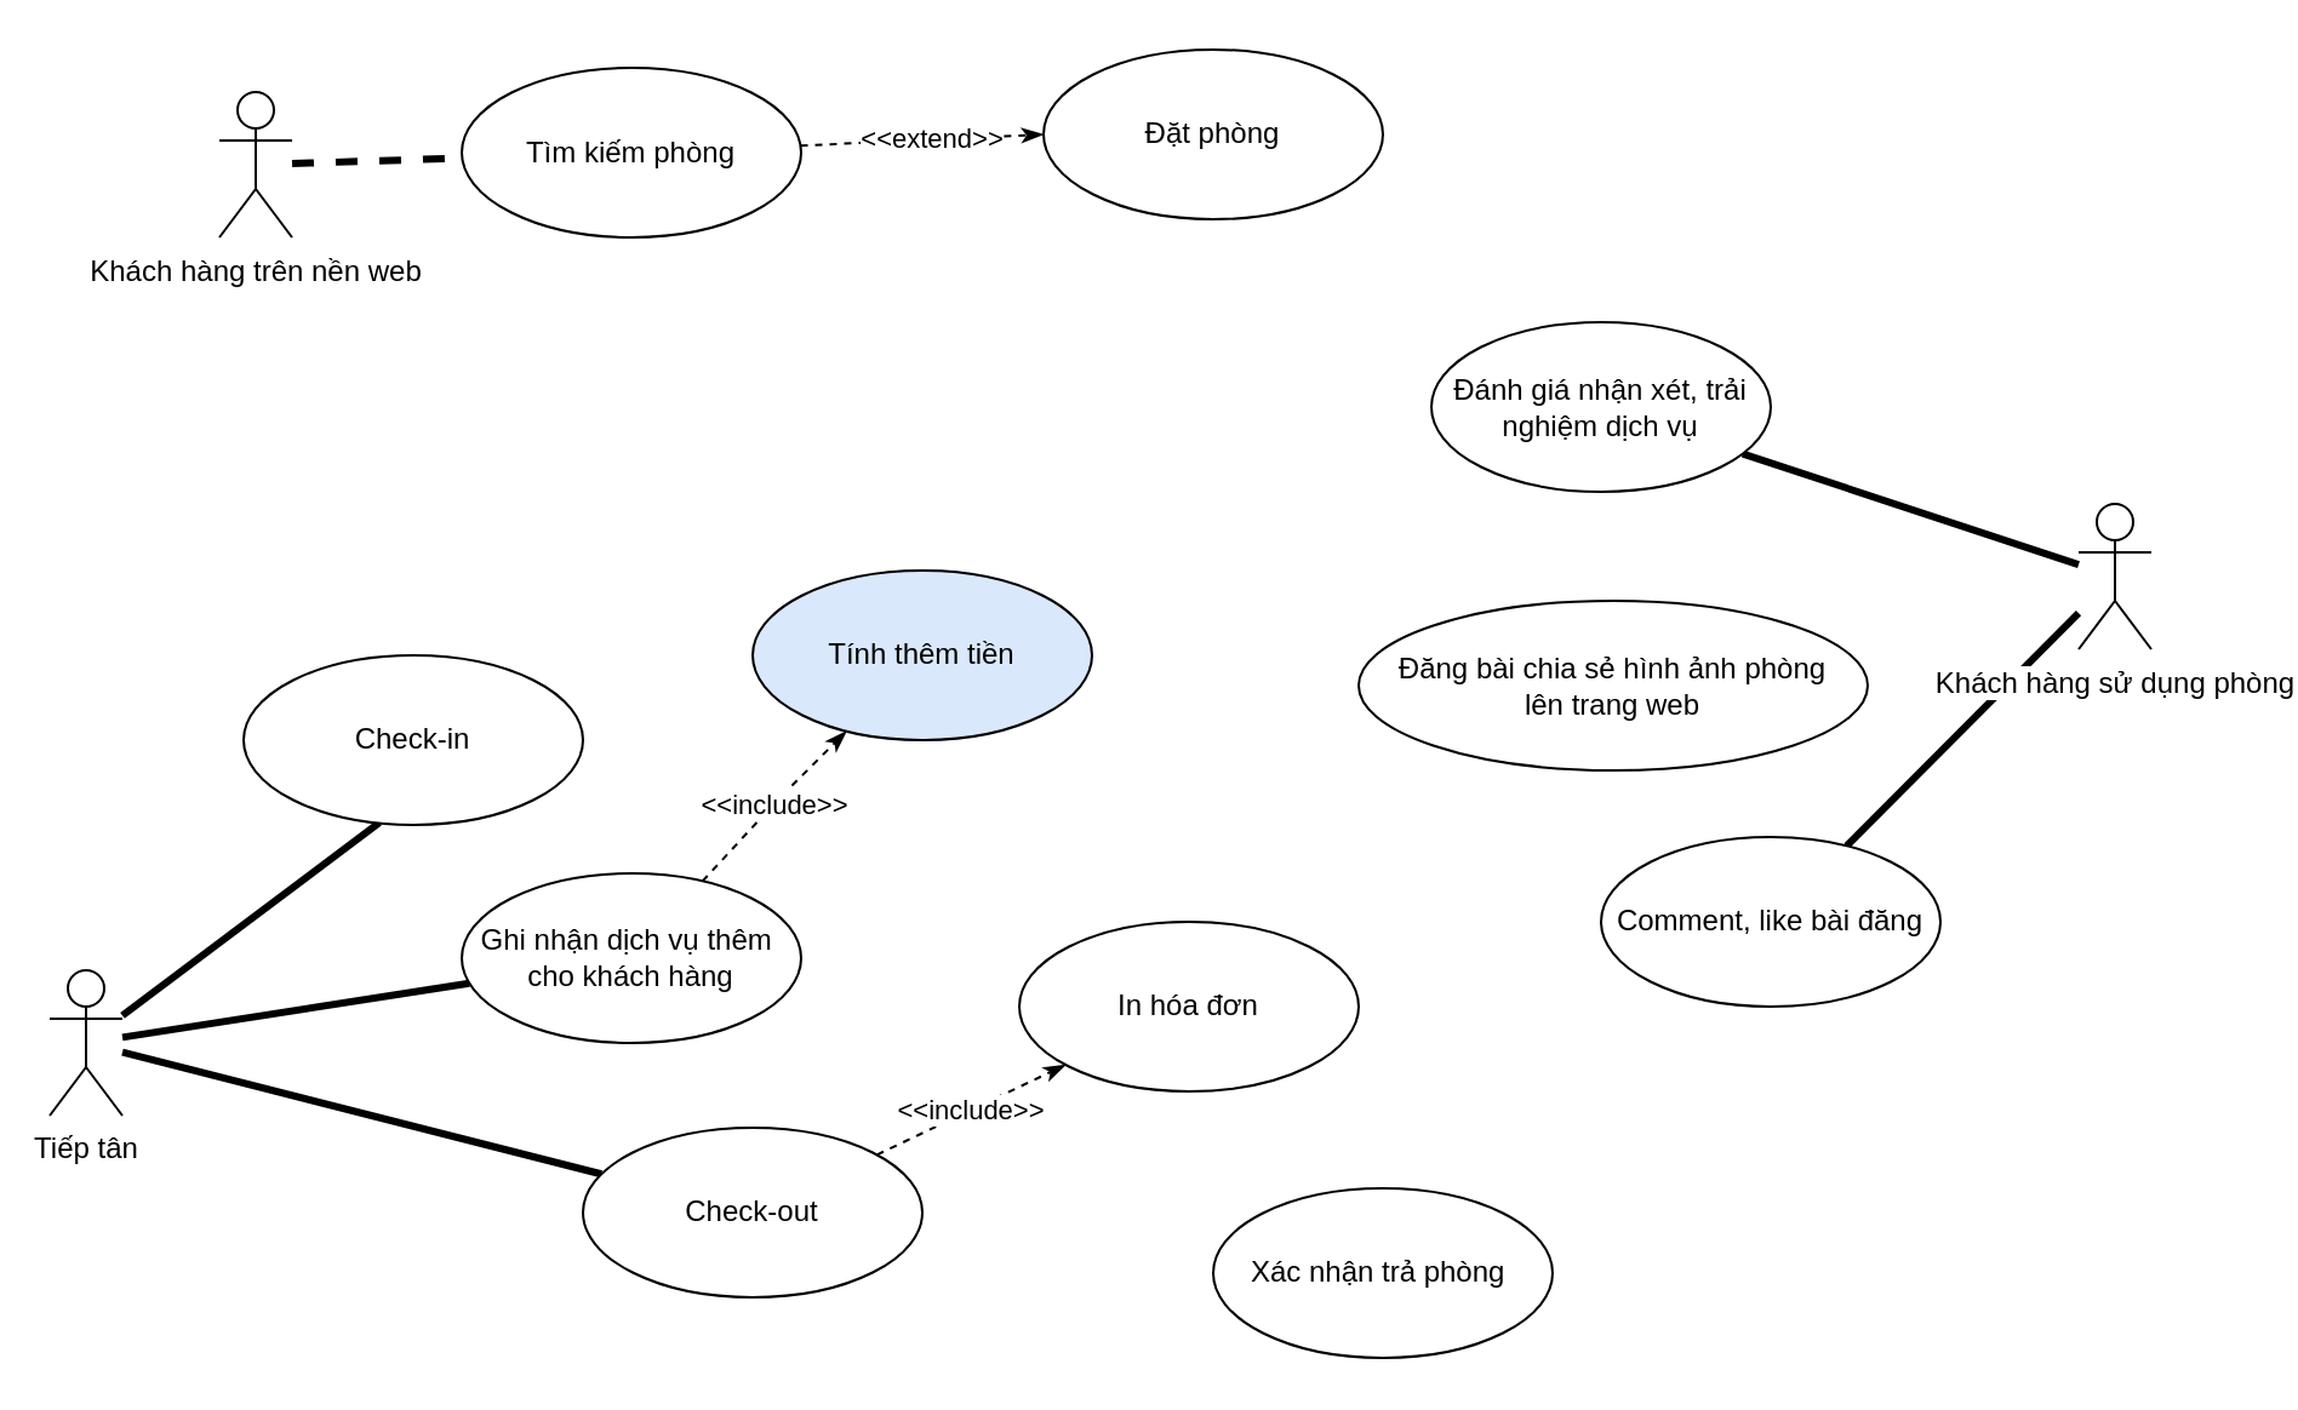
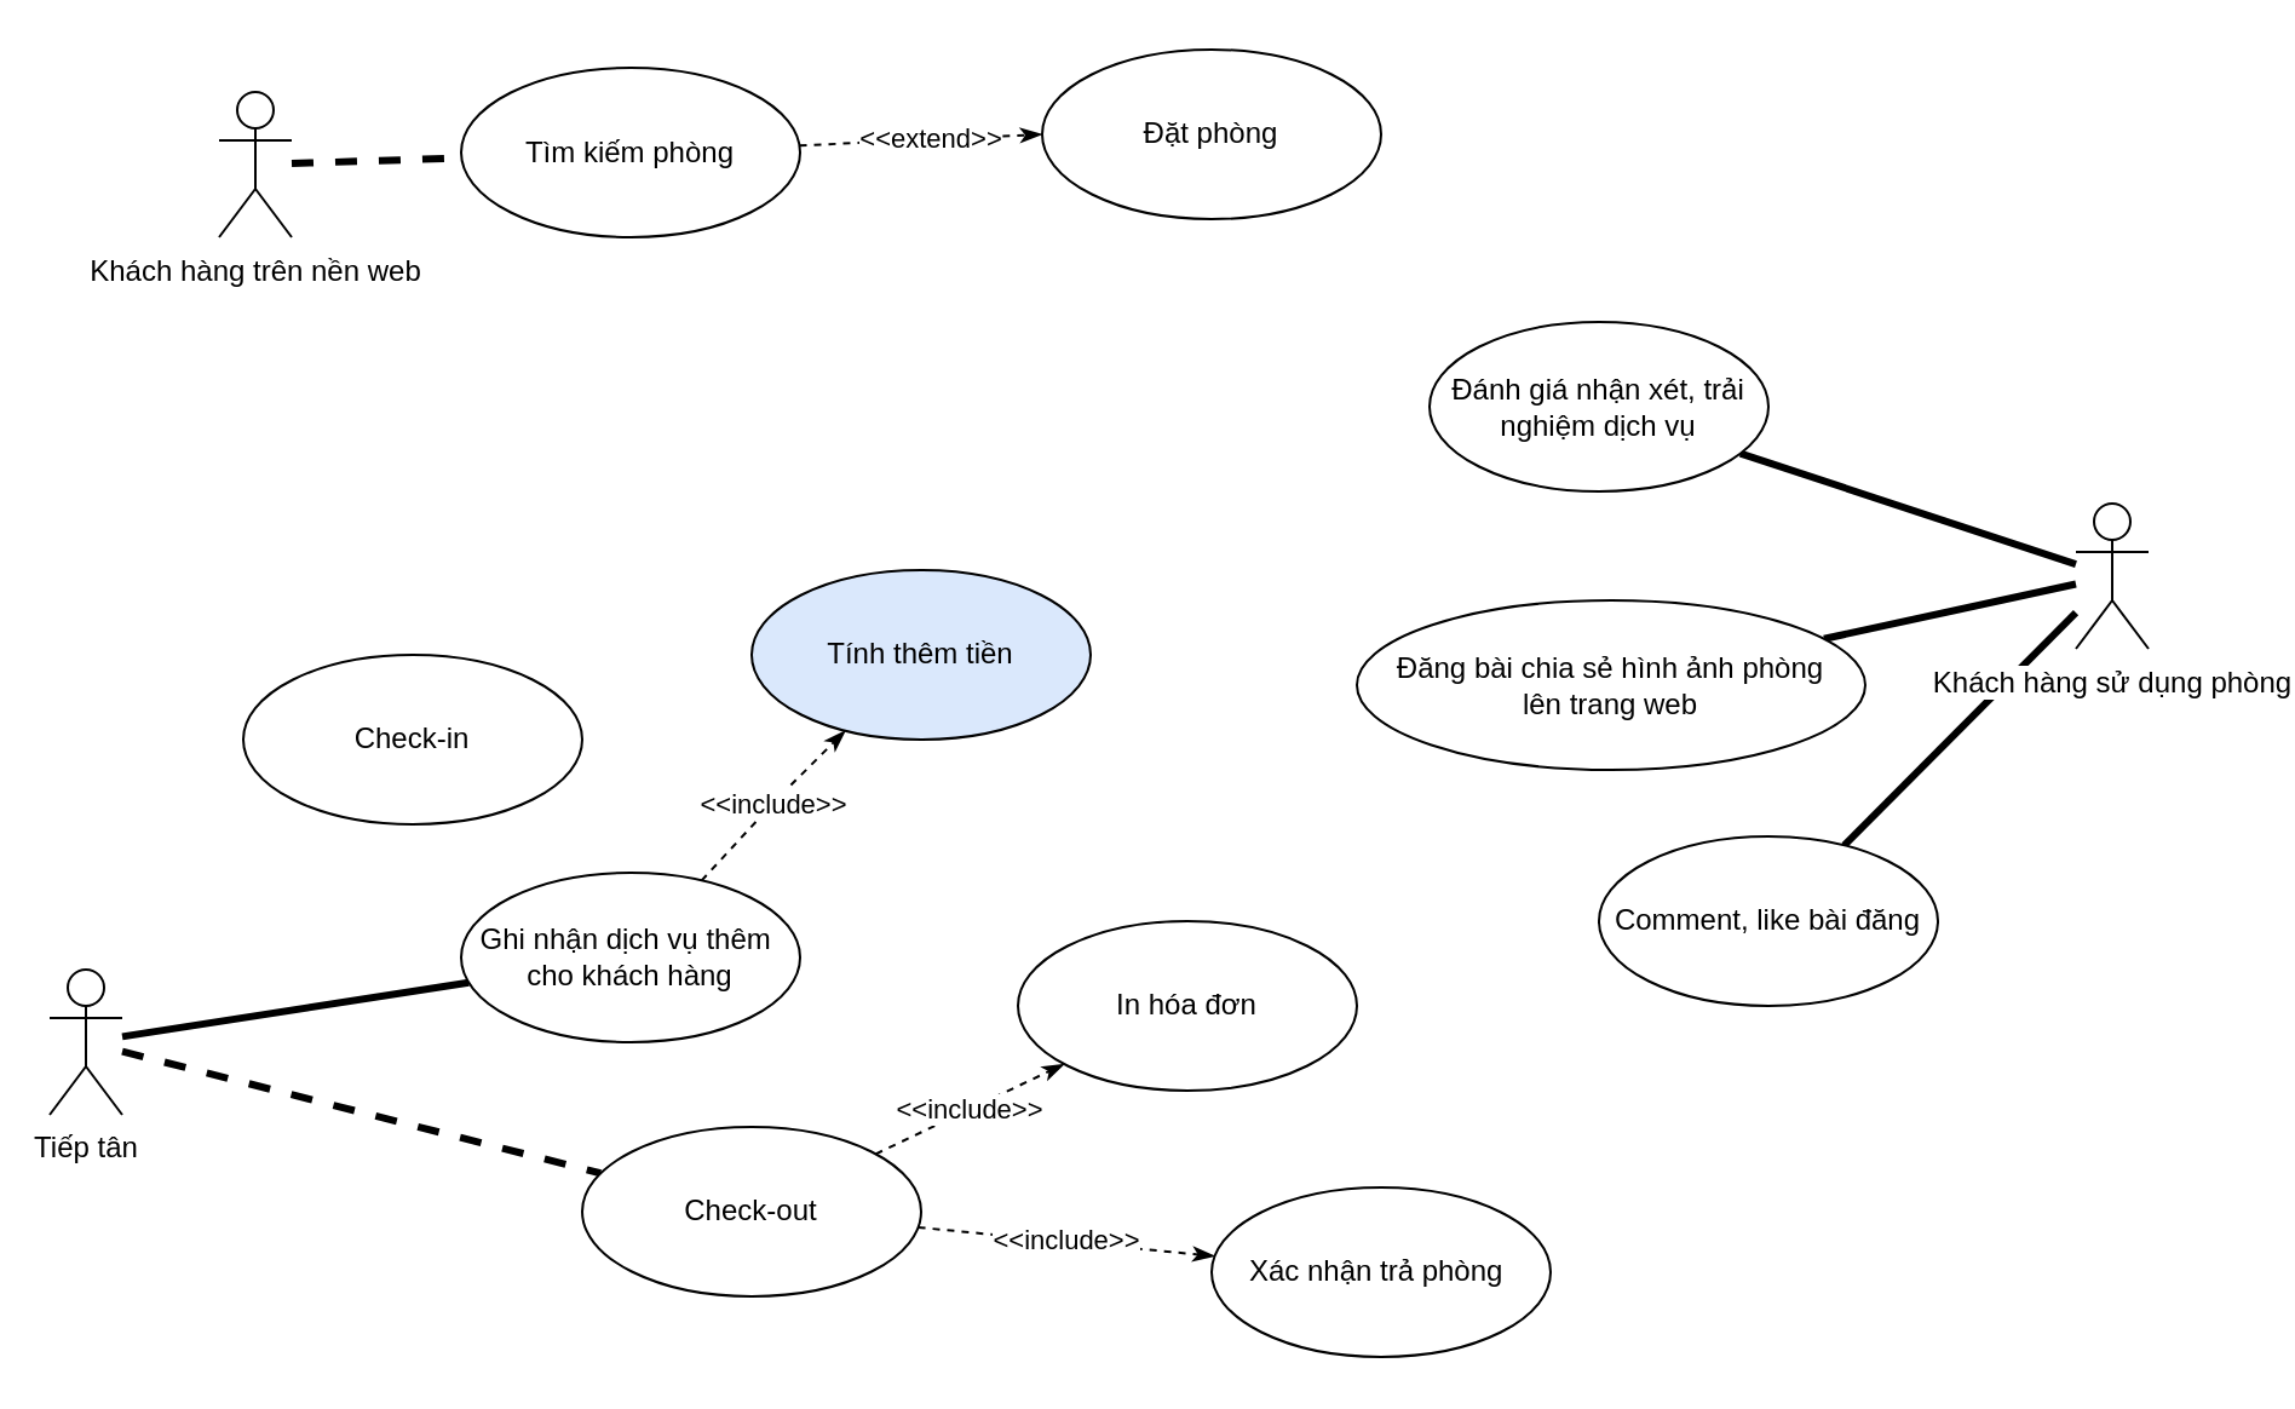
  <mxCell id="0" />
  <mxCell id="1" parent="0" />
- <mxCell id="2" style="edgeStyle=none;rounded=0;orthogonalLoop=1;jettySize=auto;html=1;entryX=0.4;entryY=0.986;entryDx=0;entryDy=0;entryPerimeter=0;endArrow=none;endFill=0;strokeWidth=3;" parent="1" source="5" target="15" edge="1"><mxGeometry relative="1" as="geometry" /></mxCell>
  <mxCell id="3" style="edgeStyle=none;rounded=0;orthogonalLoop=1;jettySize=auto;html=1;endArrow=none;endFill=0;strokeWidth=3;" parent="1" source="5" target="17" edge="1"><mxGeometry relative="1" as="geometry" /></mxCell>
- <mxCell id="4" style="edgeStyle=none;rounded=0;orthogonalLoop=1;jettySize=auto;html=1;endArrow=none;endFill=0;strokeWidth=3;" parent="1" source="5" target="21" edge="1"><mxGeometry relative="1" as="geometry" /></mxCell>
+ <mxCell id="4" style="edgeStyle=none;rounded=0;orthogonalLoop=1;jettySize=auto;html=1;endArrow=none;endFill=0;strokeWidth=3;dashed=1;" parent="1" source="5" target="21" edge="1"><mxGeometry relative="1" as="geometry" /></mxCell>
  <mxCell id="5" value="Tiếp tân" style="shape=umlActor;verticalLabelPosition=bottom;labelBackgroundColor=#ffffff;verticalAlign=top;html=1;" parent="1" vertex="1"><mxGeometry x="20" y="400" width="30" height="60" as="geometry" /></mxCell>
  <mxCell id="6" style="rounded=0;orthogonalLoop=1;jettySize=auto;html=1;strokeWidth=3;endArrow=none;endFill=0;dashed=1;" parent="1" source="7" target="13" edge="1"><mxGeometry relative="1" as="geometry" /></mxCell>
  <mxCell id="7" value="Khách hàng trên nền web" style="shape=umlActor;verticalLabelPosition=bottom;labelBackgroundColor=#ffffff;verticalAlign=top;html=1;" parent="1" vertex="1"><mxGeometry x="90" y="37.5" width="30" height="60" as="geometry" /></mxCell>
  <mxCell id="8" style="edgeStyle=none;rounded=0;orthogonalLoop=1;jettySize=auto;html=1;endArrow=none;endFill=0;strokeWidth=3;" parent="1" source="11" target="24" edge="1"><mxGeometry relative="1" as="geometry" /></mxCell>
+ <mxCell id="9" style="edgeStyle=none;rounded=0;orthogonalLoop=1;jettySize=auto;html=1;endArrow=none;endFill=0;strokeWidth=3;" parent="1" source="11" target="25" edge="1"><mxGeometry relative="1" as="geometry" /></mxCell>
  <mxCell id="10" style="rounded=0;orthogonalLoop=1;jettySize=auto;html=1;strokeWidth=3;endArrow=none;endFill=0;" edge="1" parent="1" source="11" target="26"><mxGeometry relative="1" as="geometry" /></mxCell>
  <mxCell id="11" value="Khách hàng sử dụng phòng" style="shape=umlActor;verticalLabelPosition=bottom;labelBackgroundColor=#ffffff;verticalAlign=top;html=1;" parent="1" vertex="1"><mxGeometry x="857" y="207.5" width="30" height="60" as="geometry" /></mxCell>
  <mxCell id="12" value="&amp;lt;&amp;lt;extend&amp;gt;&amp;gt;" style="edgeStyle=none;rounded=0;orthogonalLoop=1;jettySize=auto;html=1;entryX=0;entryY=0.5;entryDx=0;entryDy=0;endArrow=classicThin;endFill=1;strokeWidth=1;dashed=1;" parent="1" source="13" target="14" edge="1"><mxGeometry x="0.077" relative="1" as="geometry"><Array as="points" /><mxPoint as="offset" /></mxGeometry></mxCell>
  <mxCell id="13" value="Tìm kiếm phòng" style="ellipse;whiteSpace=wrap;html=1;" parent="1" vertex="1"><mxGeometry x="190" y="27.5" width="140" height="70" as="geometry" /></mxCell>
  <mxCell id="14" value="Đặt phòng" style="ellipse;whiteSpace=wrap;html=1;" parent="1" vertex="1"><mxGeometry x="430" y="20" width="140" height="70" as="geometry" /></mxCell>
  <mxCell id="15" value="Check-in" style="ellipse;whiteSpace=wrap;html=1;" parent="1" vertex="1"><mxGeometry x="100" y="270" width="140" height="70" as="geometry" /></mxCell>
  <mxCell id="16" value="&amp;lt;&amp;lt;include&amp;gt;&amp;gt;" style="edgeStyle=none;rounded=0;orthogonalLoop=1;jettySize=auto;html=1;endArrow=classicThin;endFill=1;strokeWidth=1;dashed=1;" parent="1" source="17" target="18" edge="1"><mxGeometry relative="1" as="geometry"><Array as="points"><mxPoint x="320" y="330" /></Array></mxGeometry></mxCell>
  <mxCell id="17" value="Ghi nhận dịch vụ thêm&amp;nbsp;&lt;br&gt;cho khách hàng" style="ellipse;whiteSpace=wrap;html=1;" parent="1" vertex="1"><mxGeometry x="190" y="360" width="140" height="70" as="geometry" /></mxCell>
  <mxCell id="18" value="Tính thêm tiền" style="ellipse;whiteSpace=wrap;html=1;fillColor=#dae8fc;" parent="1" vertex="1"><mxGeometry x="310" y="235" width="140" height="70" as="geometry" /></mxCell>
  <mxCell id="19" value="&amp;lt;&amp;lt;include&amp;gt;&amp;gt;" style="edgeStyle=none;rounded=0;orthogonalLoop=1;jettySize=auto;html=1;endArrow=classicThin;endFill=1;strokeWidth=1;dashed=1;" parent="1" source="21" target="22" edge="1"><mxGeometry relative="1" as="geometry" /></mxCell>
+ <mxCell id="20" value="&amp;lt;&amp;lt;include&amp;gt;&amp;gt;" style="edgeStyle=none;rounded=0;orthogonalLoop=1;jettySize=auto;html=1;dashed=1;endArrow=classicThin;endFill=1;strokeWidth=1;" parent="1" source="21" target="23" edge="1"><mxGeometry relative="1" as="geometry" /></mxCell>
  <mxCell id="21" value="Check-out" style="ellipse;whiteSpace=wrap;html=1;" parent="1" vertex="1"><mxGeometry x="240" y="465" width="140" height="70" as="geometry" /></mxCell>
  <mxCell id="22" value="In hóa đơn" style="ellipse;whiteSpace=wrap;html=1;" parent="1" vertex="1"><mxGeometry x="420" y="380" width="140" height="70" as="geometry" /></mxCell>
  <mxCell id="23" value="Xác nhận trả phòng&amp;nbsp;" style="ellipse;whiteSpace=wrap;html=1;" parent="1" vertex="1"><mxGeometry x="500" y="490" width="140" height="70" as="geometry" /></mxCell>
  <mxCell id="24" value="Đánh giá nhận xét, trải nghiệm dịch vụ" style="ellipse;whiteSpace=wrap;html=1;" parent="1" vertex="1"><mxGeometry x="590" y="132.5" width="140" height="70" as="geometry" /></mxCell>
  <mxCell id="25" value="Đăng bài chia sẻ hình ảnh phòng&lt;br&gt;lên trang web" style="ellipse;whiteSpace=wrap;html=1;" parent="1" vertex="1"><mxGeometry x="560" y="247.5" width="210" height="70" as="geometry" /></mxCell>
  <mxCell id="26" value="Comment, like bài đăng" style="ellipse;whiteSpace=wrap;html=1;" vertex="1" parent="1"><mxGeometry x="660" y="345" width="140" height="70" as="geometry" /></mxCell>
